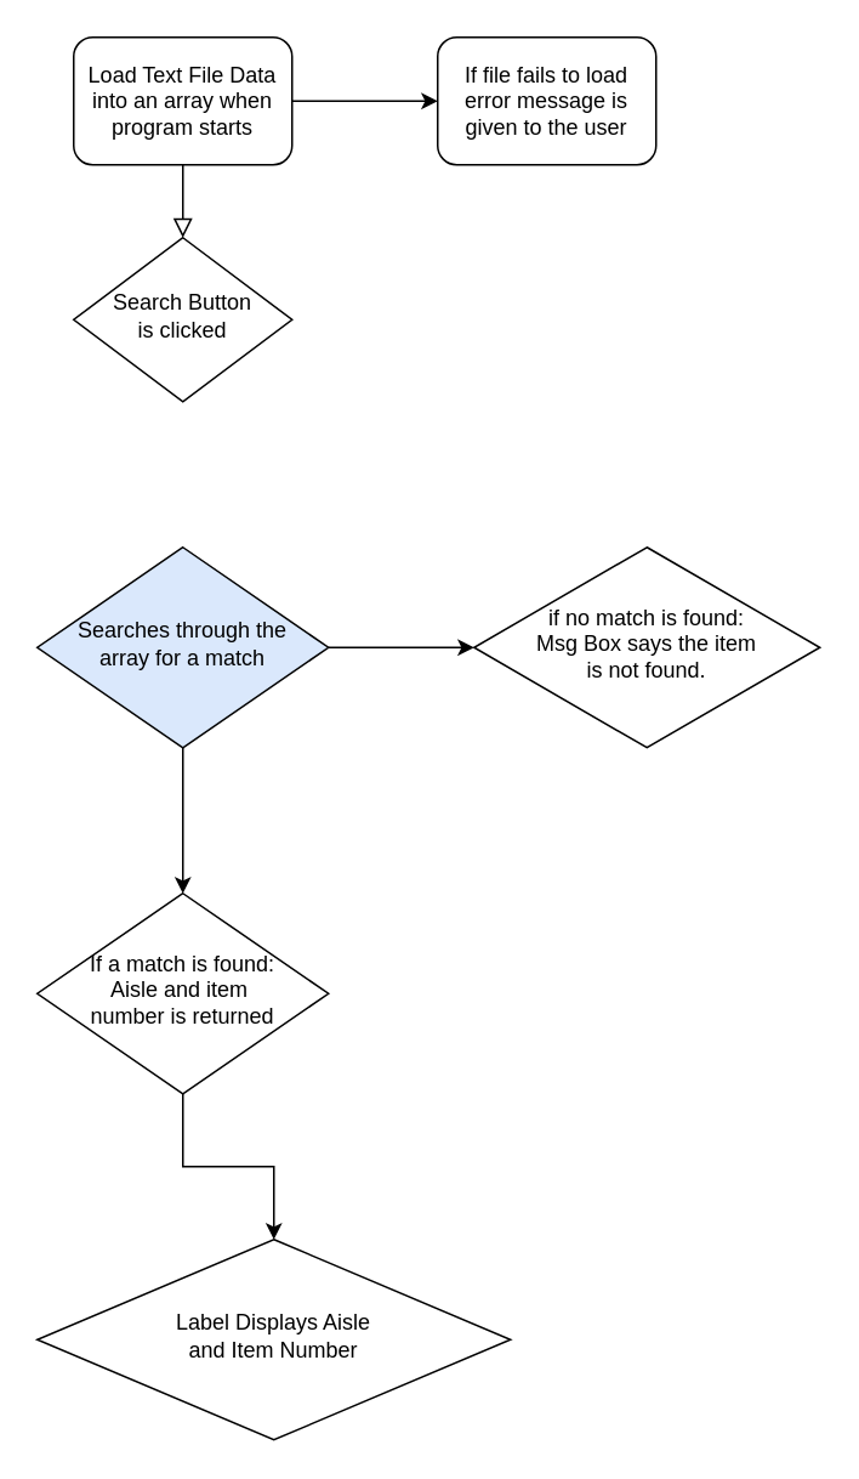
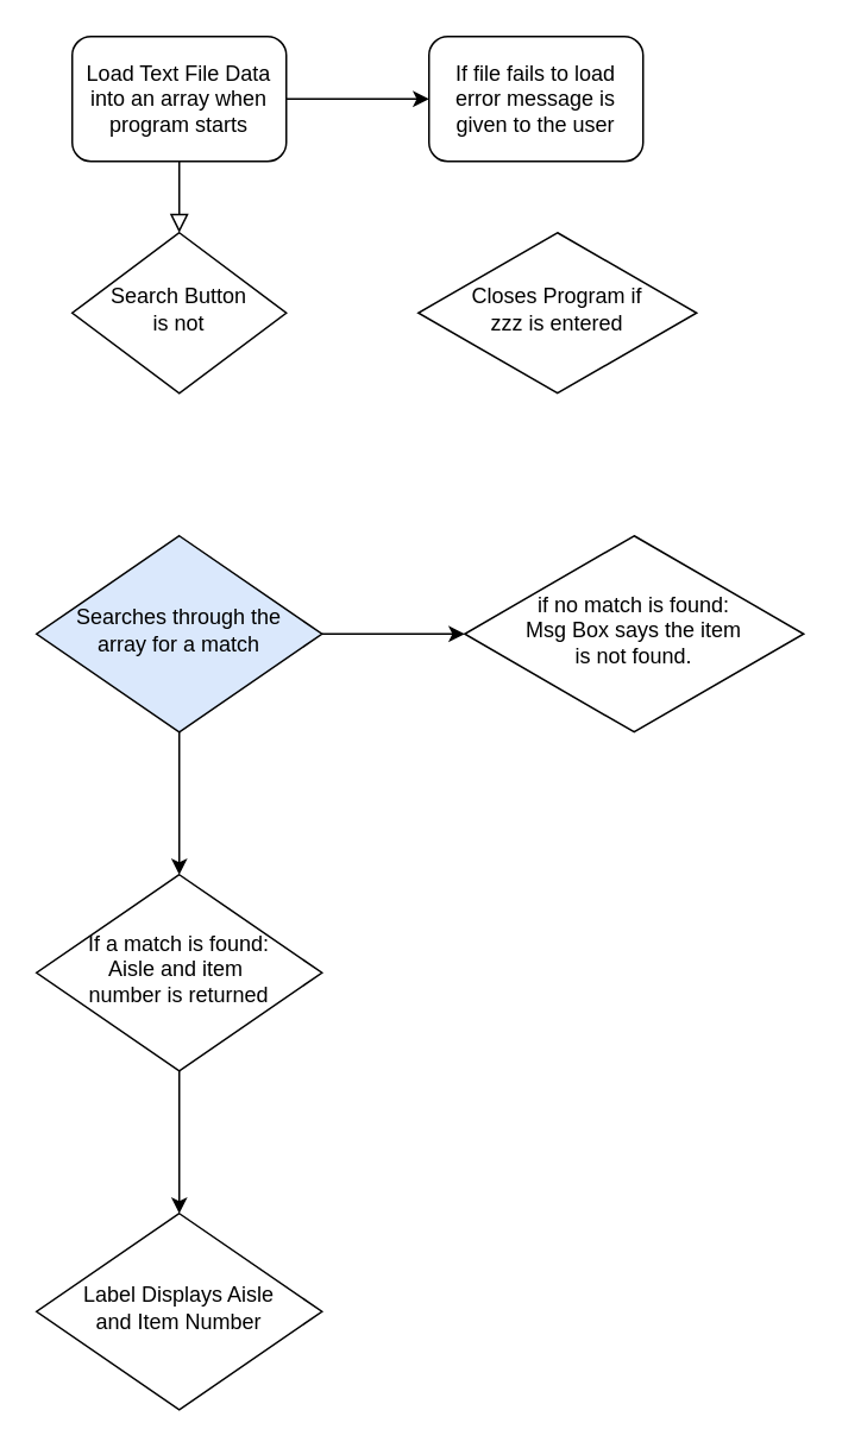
  <mxCell id="0" />
  <mxCell id="1" parent="0" />
  <mxCell id="2" value="" style="rounded=0;html=1;jettySize=auto;orthogonalLoop=1;fontSize=11;endArrow=block;endFill=0;endSize=8;strokeWidth=1;shadow=0;labelBackgroundColor=none;edgeStyle=orthogonalEdgeStyle;" parent="1" source="4" target="6" edge="1"><mxGeometry relative="1" as="geometry" /></mxCell>
  <mxCell id="3" value="" style="edgeStyle=orthogonalEdgeStyle;rounded=0;orthogonalLoop=1;jettySize=auto;html=1;" edge="1" parent="1" source="4" target="5"><mxGeometry relative="1" as="geometry" /></mxCell>
  <mxCell id="4" value="Load Text File Data&lt;br&gt;into an array when&lt;br&gt;program starts" style="rounded=1;whiteSpace=wrap;html=1;fontSize=12;glass=0;strokeWidth=1;shadow=0;" parent="1" vertex="1"><mxGeometry x="40" y="20" width="120" height="70" as="geometry" /></mxCell>
  <mxCell id="5" value="If file fails to load error message is given to the user" style="rounded=1;whiteSpace=wrap;html=1;fontSize=12;glass=0;strokeWidth=1;shadow=0;" vertex="1" parent="1"><mxGeometry x="240" y="20" width="120" height="70" as="geometry" /></mxCell>
- <mxCell id="6" value="Search Button&lt;br&gt;is clicked" style="rhombus;whiteSpace=wrap;html=1;shadow=0;fontFamily=Helvetica;fontSize=12;align=center;strokeWidth=1;spacing=6;spacingTop=-4;" parent="1" vertex="1"><mxGeometry x="40" y="130" width="120" height="90" as="geometry" /></mxCell>
+ <mxCell id="6" value="Search Button&lt;br&gt;is not" style="rhombus;whiteSpace=wrap;html=1;shadow=0;fontFamily=Helvetica;fontSize=12;align=center;strokeWidth=1;spacing=6;spacingTop=-4;" parent="1" vertex="1"><mxGeometry x="40" y="130" width="120" height="90" as="geometry" /></mxCell>
+ <mxCell id="7" value="Closes Program if&lt;br&gt;zzz is entered" style="rhombus;whiteSpace=wrap;html=1;shadow=0;fontFamily=Helvetica;fontSize=12;align=center;strokeWidth=1;spacing=6;spacingTop=-4;" vertex="1" parent="1"><mxGeometry x="234" y="130" width="156" height="90" as="geometry" /></mxCell>
  <mxCell id="8" value="" style="edgeStyle=orthogonalEdgeStyle;rounded=0;orthogonalLoop=1;jettySize=auto;html=1;" edge="1" parent="1" source="10" target="13"><mxGeometry relative="1" as="geometry" /></mxCell>
  <mxCell id="9" value="" style="edgeStyle=orthogonalEdgeStyle;rounded=0;orthogonalLoop=1;jettySize=auto;html=1;" edge="1" parent="1" source="10" target="11"><mxGeometry relative="1" as="geometry" /></mxCell>
  <mxCell id="10" value="Searches through the&lt;br&gt;array for a match" style="rhombus;whiteSpace=wrap;html=1;shadow=0;fontFamily=Helvetica;fontSize=12;align=center;strokeWidth=1;spacing=6;spacingTop=-4;fillColor=#dae8fc;" vertex="1" parent="1"><mxGeometry x="20" y="300" width="160" height="110" as="geometry" /></mxCell>
  <mxCell id="11" value="if no match is found:&lt;br&gt;Msg Box says the item&lt;br&gt;is not found." style="rhombus;whiteSpace=wrap;html=1;shadow=0;fontFamily=Helvetica;fontSize=12;align=center;strokeWidth=1;spacing=6;spacingTop=-4;" vertex="1" parent="1"><mxGeometry x="260" y="300" width="190" height="110" as="geometry" /></mxCell>
  <mxCell id="12" value="" style="edgeStyle=orthogonalEdgeStyle;rounded=0;orthogonalLoop=1;jettySize=auto;html=1;" edge="1" parent="1" source="13" target="14"><mxGeometry relative="1" as="geometry" /></mxCell>
  <mxCell id="13" value="If a match is found:&lt;br&gt;Aisle and item&amp;nbsp;&lt;br&gt;number is returned" style="rhombus;whiteSpace=wrap;html=1;shadow=0;fontFamily=Helvetica;fontSize=12;align=center;strokeWidth=1;spacing=6;spacingTop=-4;" vertex="1" parent="1"><mxGeometry x="20" y="490" width="160" height="110" as="geometry" /></mxCell>
- <mxCell id="14" value="Label Displays Aisle&lt;br&gt;and Item Number" style="rhombus;whiteSpace=wrap;html=1;shadow=0;fontFamily=Helvetica;fontSize=12;align=center;strokeWidth=1;spacing=6;spacingTop=-4;" vertex="1" parent="1"><mxGeometry x="20" y="680" width="260" height="110" as="geometry" /></mxCell>
+ <mxCell id="14" value="Label Displays Aisle&lt;br&gt;and Item Number" style="rhombus;whiteSpace=wrap;html=1;shadow=0;fontFamily=Helvetica;fontSize=12;align=center;strokeWidth=1;spacing=6;spacingTop=-4;" vertex="1" parent="1"><mxGeometry x="20" y="680" width="160" height="110" as="geometry" /></mxCell>
